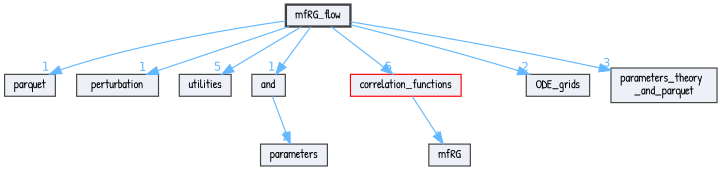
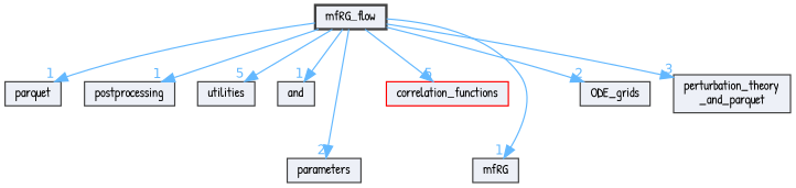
  digraph {
    compound=true
    fontname="Patrick Hand"
    node [color=grey25 fillcolor="#edf0f7" fontname="Patrick Hand" fontsize=10 shape=box style=filled]
    edge [color=steelblue1 fontcolor=steelblue1 fontname="Patrick Hand" fontsize=10 headlabel=1 labeldistance=1.5 labelfontname=Helvetica labelfontsize=10]
    n1 [height=0.2 label=mfRG_flow style="filled,bold" width=0.4]
    n2 [height=0.2 label=parquet width=0.4]
-   n3 [height=0.2 label=perturbation width=0.4]
+   n3 [height=0.2 label=postprocessing width=0.4]
    n4 [height=0.2 label=utilities width=0.4]
    n5 [height=0.2 label=and width=0.4]
    n6 [color=red height=0.2 label=correlation_functions width=0.4]
    n7 [height=0.2 label=mfRG width=0.4]
    n8 [height=0.2 label=parameters width=0.4]
    n9 [height=0.2 label=ODE_grids width=0.4]
-   n10 [height=0.2 label="parameters_theory\l_and_parquet" width=0.4]
+   n10 [height=0.2 label="perturbation_theory\l_and_parquet" width=0.4]
    n1 -> n2
    n1 -> n3
    n1 -> n4 [headlabel=5]
    n1 -> n5
    n1 -> n6 [headlabel=5]
-   n6 -> n7
-   n5 -> n8 [headlabel=2]
+   n1 -> n7
+   n1 -> n8 [headlabel=2]
    n1 -> n9 [headlabel=2]
    n1 -> n10 [headlabel=3]
  }
